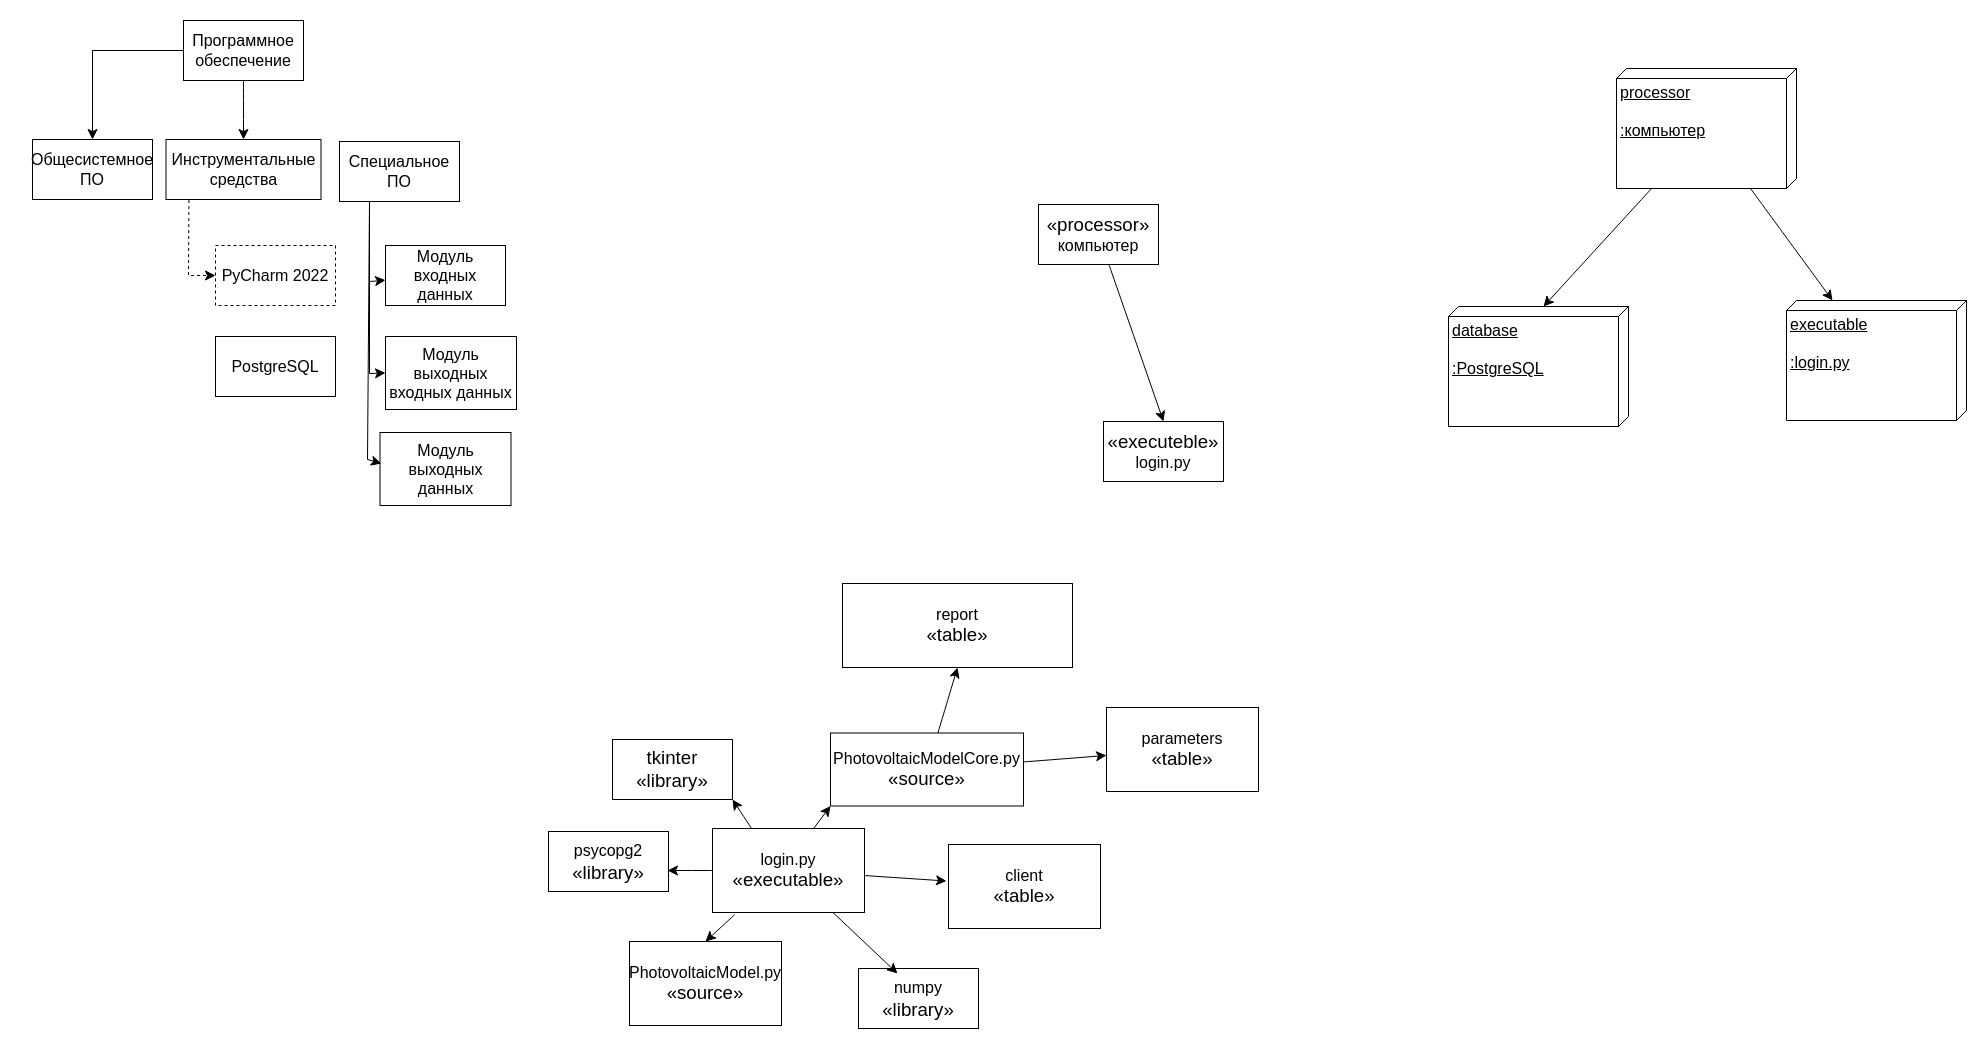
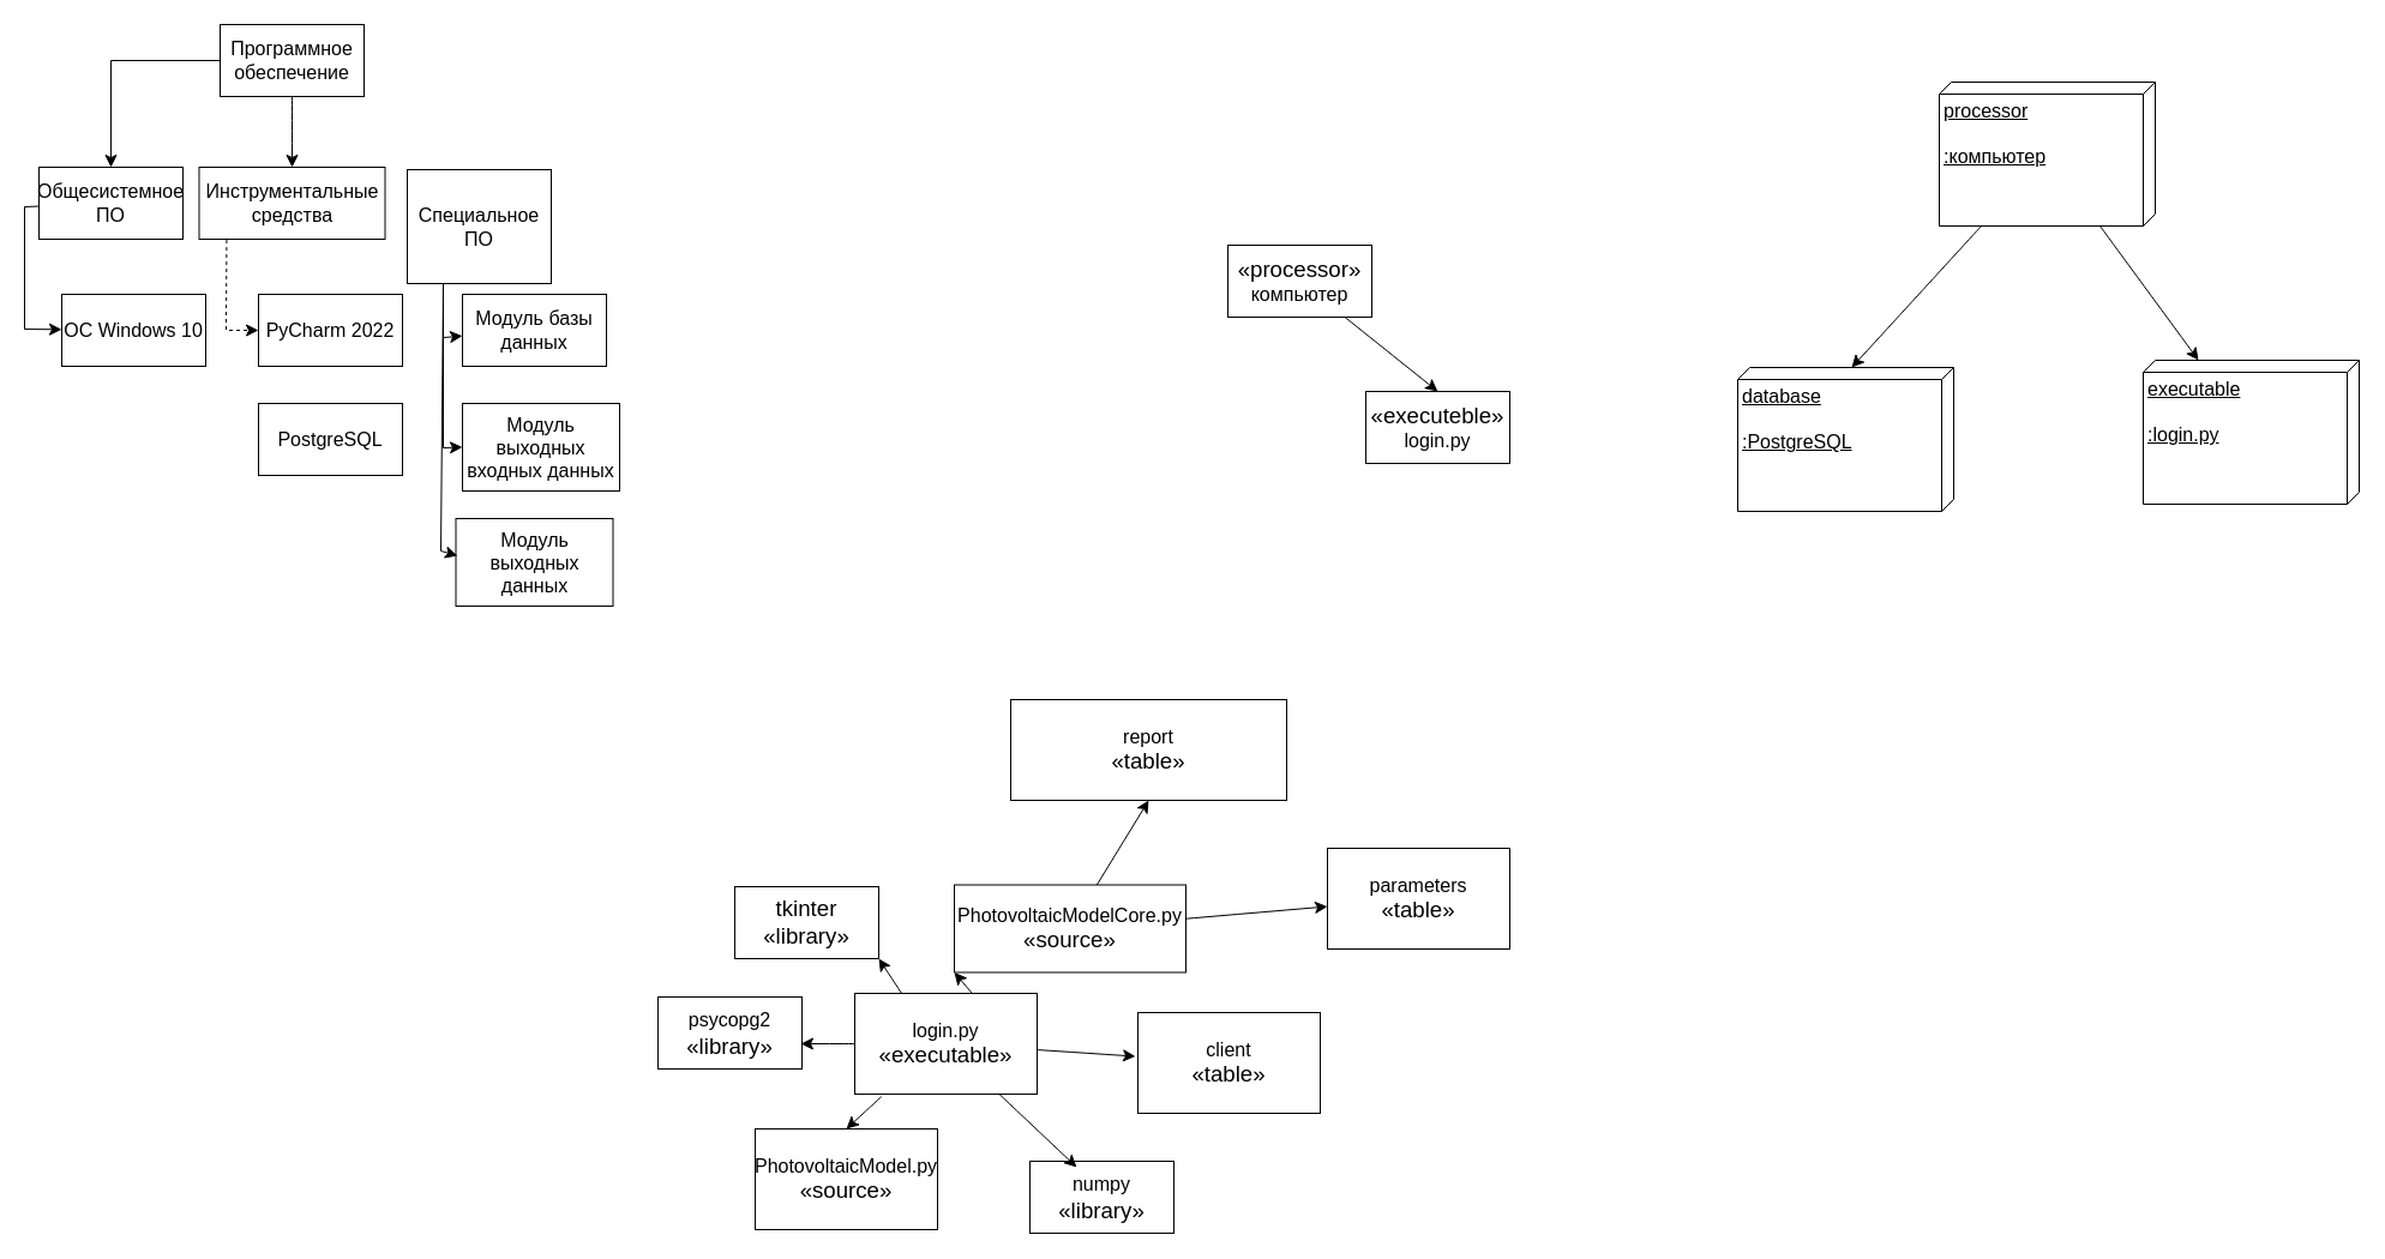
  <mxCell id="0" />
  <mxCell id="1" parent="0" />
  <mxCell id="2" value="" style="edgeStyle=none;rounded=0;orthogonalLoop=1;jettySize=auto;html=1;fontSize=12;startSize=8;endSize=8;" parent="1" source="4" target="6" edge="1"><mxGeometry relative="1" as="geometry"><Array as="points"><mxPoint x="92" y="50" /></Array></mxGeometry></mxCell>
  <mxCell id="3" value="" style="edgeStyle=none;curved=1;rounded=0;orthogonalLoop=1;jettySize=auto;html=1;fontSize=12;startSize=8;endSize=8;" parent="1" source="4" target="7" edge="1"><mxGeometry relative="1" as="geometry" /></mxCell>
  <mxCell id="4" value="Программное обеспечение" style="rounded=0;whiteSpace=wrap;html=1;fontSize=16;" parent="1" vertex="1"><mxGeometry x="183" y="20" width="120" height="60" as="geometry" /></mxCell>
+ <mxCell id="5" value="" style="edgeStyle=none;rounded=0;orthogonalLoop=1;jettySize=auto;html=1;fontSize=12;startSize=8;endSize=8;" parent="1" source="6" target="9" edge="1"><mxGeometry relative="1" as="geometry"><Array as="points"><mxPoint x="20" y="172" /><mxPoint x="20" y="274" /></Array></mxGeometry></mxCell>
  <mxCell id="6" value="Общесистемное ПО" style="rounded=0;whiteSpace=wrap;html=1;fontSize=16;" parent="1" vertex="1"><mxGeometry x="32" y="139" width="120" height="60" as="geometry" /></mxCell>
  <mxCell id="7" value="Инструментальные средства" style="whiteSpace=wrap;html=1;fontSize=16;rounded=0;" parent="1" vertex="1"><mxGeometry x="165.5" y="139" width="155" height="60" as="geometry" /></mxCell>
- <mxCell id="8" value="Специальное ПО" style="whiteSpace=wrap;html=1;fontSize=16;rounded=0;" parent="1" vertex="1"><mxGeometry x="339" y="141" width="120" height="60" as="geometry" /></mxCell>
+ <mxCell id="8" value="Специальное ПО" style="whiteSpace=wrap;html=1;fontSize=16;rounded=0;" parent="1" vertex="1"><mxGeometry x="339" y="141" width="120" height="95" as="geometry" /></mxCell>
+ <mxCell id="9" value="ОС Windows 10" style="whiteSpace=wrap;html=1;fontSize=16;rounded=0;" parent="1" vertex="1"><mxGeometry x="51" y="245" width="120" height="60" as="geometry" /></mxCell>
  <mxCell id="10" value="" style="endArrow=classic;html=1;rounded=0;fontSize=12;startSize=8;endSize=8;exitX=0.148;exitY=1.009;exitDx=0;exitDy=0;exitPerimeter=0;entryX=0;entryY=0.5;entryDx=0;entryDy=0;dashed=1;" parent="1" source="7" target="11" edge="1"><mxGeometry width="50" height="50" relative="1" as="geometry"><mxPoint x="195" y="217" as="sourcePoint" /><mxPoint x="188" y="302" as="targetPoint" /><Array as="points"><mxPoint x="188" y="275" /></Array></mxGeometry></mxCell>
- <mxCell id="11" value="PyCharm 2022" style="rounded=0;whiteSpace=wrap;html=1;fontSize=16;dashed=1;" parent="1" vertex="1"><mxGeometry x="215" y="245" width="120" height="60" as="geometry" /></mxCell>
+ <mxCell id="11" value="PyCharm 2022" style="rounded=0;whiteSpace=wrap;html=1;fontSize=16;" parent="1" vertex="1"><mxGeometry x="215" y="245" width="120" height="60" as="geometry" /></mxCell>
  <mxCell id="12" value="PostgreSQL" style="rounded=0;whiteSpace=wrap;html=1;fontSize=16;" parent="1" vertex="1"><mxGeometry x="215" y="336" width="120" height="60" as="geometry" /></mxCell>
  <mxCell id="13" value="" style="endArrow=classic;html=1;rounded=0;fontSize=12;startSize=8;endSize=8;exitX=0.25;exitY=1;exitDx=0;exitDy=0;" parent="1" source="8" target="14" edge="1"><mxGeometry width="50" height="50" relative="1" as="geometry"><mxPoint x="369" y="201" as="sourcePoint" /><mxPoint x="369" y="278" as="targetPoint" /><Array as="points"><mxPoint x="369" y="281" /></Array></mxGeometry></mxCell>
- <mxCell id="14" value="Модуль входных данных" style="rounded=0;whiteSpace=wrap;html=1;fontSize=16;" parent="1" vertex="1"><mxGeometry x="385" y="245" width="120" height="60" as="geometry" /></mxCell>
+ <mxCell id="14" value="Модуль базы данных" style="rounded=0;whiteSpace=wrap;html=1;fontSize=16;" parent="1" vertex="1"><mxGeometry x="385" y="245" width="120" height="60" as="geometry" /></mxCell>
  <mxCell id="15" value="Модуль выходных входных данных" style="rounded=0;whiteSpace=wrap;html=1;fontSize=16;" parent="1" vertex="1"><mxGeometry x="385" y="336" width="131" height="73" as="geometry" /></mxCell>
  <mxCell id="16" value="" style="endArrow=classic;html=1;rounded=0;fontSize=12;startSize=8;endSize=8;exitX=0.25;exitY=1;exitDx=0;exitDy=0;entryX=0;entryY=0.5;entryDx=0;entryDy=0;" parent="1" source="8" target="15" edge="1"><mxGeometry width="50" height="50" relative="1" as="geometry"><mxPoint x="324" y="465" as="sourcePoint" /><mxPoint x="374" y="415" as="targetPoint" /><Array as="points"><mxPoint x="369" y="373" /></Array></mxGeometry></mxCell>
  <mxCell id="17" style="edgeStyle=none;curved=1;rounded=0;orthogonalLoop=1;jettySize=auto;html=1;entryX=1;entryY=1;entryDx=0;entryDy=0;fontSize=12;startSize=8;endSize=8;" parent="1" target="20" edge="1"><mxGeometry relative="1" as="geometry"><mxPoint x="752.384" y="830" as="sourcePoint" /></mxGeometry></mxCell>
  <mxCell id="18" style="edgeStyle=none;curved=1;rounded=0;orthogonalLoop=1;jettySize=auto;html=1;entryX=0;entryY=1;entryDx=0;entryDy=0;fontSize=12;startSize=8;endSize=8;" parent="1" target="23" edge="1"><mxGeometry relative="1" as="geometry"><mxPoint x="811.579" y="830" as="sourcePoint" /></mxGeometry></mxCell>
  <mxCell id="19" style="edgeStyle=none;curved=1;rounded=0;orthogonalLoop=1;jettySize=auto;html=1;entryX=0.5;entryY=0;entryDx=0;entryDy=0;fontSize=12;startSize=8;endSize=8;" parent="1" target="24" edge="1"><mxGeometry relative="1" as="geometry"><mxPoint x="734.348" y="914" as="sourcePoint" /></mxGeometry></mxCell>
  <mxCell id="20" value="&lt;span class=&quot;a&quot;&gt;&lt;span style=&quot;font-size:14.0pt;&lt;br/&gt;line-height:150%;mso-fareast-font-family:Calibri;mso-fareast-theme-font:minor-latin;&lt;br/&gt;mso-ansi-language:RU;mso-fareast-language:EN-US;mso-bidi-language:AR-SA&quot;&gt;tkinter&lt;br&gt;«library»&lt;/span&gt;&lt;/span&gt;" style="rounded=0;whiteSpace=wrap;html=1;fontSize=16;" parent="1" vertex="1"><mxGeometry x="612" y="739" width="120" height="60" as="geometry" /></mxCell>
  <mxCell id="21" style="edgeStyle=none;curved=1;rounded=0;orthogonalLoop=1;jettySize=auto;html=1;fontSize=12;startSize=8;endSize=8;" edge="1" parent="1" source="23" target="35"><mxGeometry relative="1" as="geometry" /></mxCell>
  <mxCell id="22" style="edgeStyle=none;curved=1;rounded=0;orthogonalLoop=1;jettySize=auto;html=1;entryX=0.5;entryY=1;entryDx=0;entryDy=0;fontSize=12;startSize=8;endSize=8;" edge="1" parent="1" source="23" target="39"><mxGeometry relative="1" as="geometry" /></mxCell>
- <mxCell id="23" value="&lt;span class=&quot;a&quot;&gt;PhotovoltaicModelCore.py&lt;br&gt;&lt;span style=&quot;font-size:14.0pt;&lt;br/&gt;line-height:150%;mso-fareast-font-family:Calibri;mso-fareast-theme-font:minor-latin;&lt;br/&gt;mso-ansi-language:RU;mso-fareast-language:EN-US;mso-bidi-language:AR-SA&quot;&gt;«source»&lt;/span&gt;&lt;/span&gt;" style="rounded=0;whiteSpace=wrap;html=1;fontSize=16;" parent="1" vertex="1"><mxGeometry x="830" y="732.5" width="193" height="73" as="geometry" /></mxCell>
+ <mxCell id="23" value="&lt;span class=&quot;a&quot;&gt;PhotovoltaicModelCore.py&lt;br&gt;&lt;span style=&quot;font-size:14.0pt;&lt;br/&gt;line-height:150%;mso-fareast-font-family:Calibri;mso-fareast-theme-font:minor-latin;&lt;br/&gt;mso-ansi-language:RU;mso-fareast-language:EN-US;mso-bidi-language:AR-SA&quot;&gt;«source»&lt;/span&gt;&lt;/span&gt;" style="rounded=0;whiteSpace=wrap;html=1;fontSize=16;" parent="1" vertex="1"><mxGeometry x="795" y="737.5" width="193" height="73" as="geometry" /></mxCell>
  <mxCell id="24" value="PhotovoltaicModel.py&lt;br&gt;&lt;span class=&quot;a&quot;&gt;&lt;span style=&quot;font-size:14.0pt;&lt;br/&gt;line-height:150%;mso-fareast-font-family:Calibri;mso-fareast-theme-font:minor-latin;&lt;br/&gt;mso-ansi-language:RU;mso-fareast-language:EN-US;mso-bidi-language:AR-SA&quot;&gt;«source»&lt;/span&gt;&lt;/span&gt;" style="rounded=0;whiteSpace=wrap;html=1;fontSize=16;" parent="1" vertex="1"><mxGeometry x="629" y="941" width="152" height="84" as="geometry" /></mxCell>
  <mxCell id="25" style="edgeStyle=none;curved=1;rounded=0;orthogonalLoop=1;jettySize=auto;html=1;entryX=0.5;entryY=0;entryDx=0;entryDy=0;fontSize=12;startSize=8;endSize=8;" parent="1" source="26" target="27" edge="1"><mxGeometry relative="1" as="geometry" /></mxCell>
- <mxCell id="26" value="&lt;span class=&quot;a&quot;&gt;&lt;span style=&quot;font-size:14.0pt;&lt;br/&gt;line-height:150%;mso-fareast-font-family:Calibri;mso-fareast-theme-font:minor-latin;&lt;br/&gt;mso-ansi-language:RU;mso-fareast-language:EN-US;mso-bidi-language:AR-SA&quot;&gt;«processor»&lt;br&gt;&lt;/span&gt;&lt;/span&gt;компьютер" style="rounded=0;whiteSpace=wrap;html=1;fontSize=16;" parent="1" vertex="1"><mxGeometry x="1038" y="204" width="120" height="60" as="geometry" /></mxCell>
- <mxCell id="27" value="&lt;span class=&quot;a&quot;&gt;&lt;span style=&quot;font-size:14.0pt;&lt;br/&gt;line-height:150%;mso-fareast-font-family:Calibri;mso-fareast-theme-font:minor-latin;&lt;br/&gt;mso-ansi-language:RU;mso-fareast-language:EN-US;mso-bidi-language:AR-SA&quot;&gt;«executeble»&lt;br&gt;&lt;/span&gt;&lt;/span&gt;login.py" style="rounded=0;whiteSpace=wrap;html=1;fontSize=16;" parent="1" vertex="1"><mxGeometry x="1103" y="421" width="120" height="60" as="geometry" /></mxCell>
+ <mxCell id="26" value="&lt;span class=&quot;a&quot;&gt;&lt;span style=&quot;font-size:14.0pt;&lt;br/&gt;line-height:150%;mso-fareast-font-family:Calibri;mso-fareast-theme-font:minor-latin;&lt;br/&gt;mso-ansi-language:RU;mso-fareast-language:EN-US;mso-bidi-language:AR-SA&quot;&gt;«processor»&lt;br&gt;&lt;/span&gt;&lt;/span&gt;компьютер" style="rounded=0;whiteSpace=wrap;html=1;fontSize=16;" parent="1" vertex="1"><mxGeometry x="1023" y="204" width="120" height="60" as="geometry" /></mxCell>
+ <mxCell id="27" value="&lt;span class=&quot;a&quot;&gt;&lt;span style=&quot;font-size:14.0pt;&lt;br/&gt;line-height:150%;mso-fareast-font-family:Calibri;mso-fareast-theme-font:minor-latin;&lt;br/&gt;mso-ansi-language:RU;mso-fareast-language:EN-US;mso-bidi-language:AR-SA&quot;&gt;«executeble»&lt;br&gt;&lt;/span&gt;&lt;/span&gt;login.py" style="rounded=0;whiteSpace=wrap;html=1;fontSize=16;" parent="1" vertex="1"><mxGeometry x="1138" y="326" width="120" height="60" as="geometry" /></mxCell>
  <mxCell id="28" value="Модуль выходных данных" style="rounded=0;whiteSpace=wrap;html=1;fontSize=16;" parent="1" vertex="1"><mxGeometry x="379.5" y="432" width="131" height="73" as="geometry" /></mxCell>
  <mxCell id="29" value="" style="endArrow=classic;html=1;rounded=0;fontSize=12;startSize=8;endSize=8;exitX=0.25;exitY=1;exitDx=0;exitDy=0;entryX=0.011;entryY=0.425;entryDx=0;entryDy=0;entryPerimeter=0;" parent="1" source="8" target="28" edge="1"><mxGeometry width="50" height="50" relative="1" as="geometry"><mxPoint x="277" y="538" as="sourcePoint" /><mxPoint x="327" y="488" as="targetPoint" /><Array as="points"><mxPoint x="367" y="459" /></Array></mxGeometry></mxCell>
  <mxCell id="30" style="edgeStyle=none;curved=1;rounded=0;orthogonalLoop=1;jettySize=auto;html=1;fontSize=12;startSize=8;endSize=8;" edge="1" parent="1"><mxGeometry relative="1" as="geometry"><mxPoint x="946" y="891" as="targetPoint" /><mxPoint x="946" y="891" as="sourcePoint" /></mxGeometry></mxCell>
  <mxCell id="31" value="" style="edgeStyle=none;curved=1;rounded=0;orthogonalLoop=1;jettySize=auto;html=1;fontSize=12;startSize=8;endSize=8;" edge="1" parent="1" source="32"><mxGeometry relative="1" as="geometry"><mxPoint x="667" y="870" as="targetPoint" /></mxGeometry></mxCell>
  <mxCell id="32" value="login.py&lt;br&gt;&lt;span class=&quot;a&quot;&gt;&lt;span style=&quot;font-size:14.0pt;&lt;br/&gt;line-height:150%;mso-fareast-font-family:Calibri;mso-fareast-theme-font:minor-latin;&lt;br/&gt;mso-ansi-language:RU;mso-fareast-language:EN-US;mso-bidi-language:AR-SA&quot;&gt;«executable»&lt;/span&gt;&lt;/span&gt;" style="rounded=0;whiteSpace=wrap;html=1;fontSize=16;" parent="1" vertex="1"><mxGeometry x="712" y="828" width="152" height="84" as="geometry" /></mxCell>
  <mxCell id="33" value="" style="edgeStyle=none;curved=1;rounded=0;orthogonalLoop=1;jettySize=auto;html=1;fontSize=12;startSize=8;endSize=8;" edge="1" parent="1" source="32"><mxGeometry relative="1" as="geometry"><mxPoint x="946" y="880.509" as="targetPoint" /><mxPoint x="864" y="880" as="sourcePoint" /></mxGeometry></mxCell>
  <mxCell id="34" value="client&lt;br&gt;&lt;span class=&quot;a&quot;&gt;&lt;span style=&quot;font-size:14.0pt;&lt;br/&gt;line-height:150%;mso-fareast-font-family:Calibri;mso-fareast-theme-font:minor-latin;&lt;br/&gt;mso-ansi-language:RU;mso-fareast-language:EN-US;mso-bidi-language:AR-SA&quot;&gt;«table»&lt;/span&gt;&lt;/span&gt;" style="rounded=0;whiteSpace=wrap;html=1;fontSize=16;" vertex="1" parent="1"><mxGeometry x="948" y="844" width="152" height="84" as="geometry" /></mxCell>
  <mxCell id="35" value="parameters&lt;br&gt;&lt;span class=&quot;a&quot;&gt;&lt;span style=&quot;font-size:14.0pt;&lt;br/&gt;line-height:150%;mso-fareast-font-family:Calibri;mso-fareast-theme-font:minor-latin;&lt;br/&gt;mso-ansi-language:RU;mso-fareast-language:EN-US;mso-bidi-language:AR-SA&quot;&gt;«table»&lt;/span&gt;&lt;/span&gt;" style="rounded=0;whiteSpace=wrap;html=1;fontSize=16;" vertex="1" parent="1"><mxGeometry x="1106" y="707" width="152" height="84" as="geometry" /></mxCell>
  <mxCell id="36" value="&lt;span class=&quot;a&quot;&gt;psycopg2&lt;span style=&quot;font-size:14.0pt;&lt;br/&gt;line-height:150%;mso-fareast-font-family:Calibri;mso-fareast-theme-font:minor-latin;&lt;br/&gt;mso-ansi-language:RU;mso-fareast-language:EN-US;mso-bidi-language:AR-SA&quot;&gt;&lt;br&gt;«library»&lt;/span&gt;&lt;/span&gt;" style="rounded=0;whiteSpace=wrap;html=1;fontSize=16;" vertex="1" parent="1"><mxGeometry x="548" y="831" width="120" height="60" as="geometry" /></mxCell>
  <mxCell id="37" value="&lt;span class=&quot;a&quot;&gt;numpy&lt;span style=&quot;font-size:14.0pt;&lt;br/&gt;line-height:150%;mso-fareast-font-family:Calibri;mso-fareast-theme-font:minor-latin;&lt;br/&gt;mso-ansi-language:RU;mso-fareast-language:EN-US;mso-bidi-language:AR-SA&quot;&gt;&lt;br&gt;«library»&lt;/span&gt;&lt;/span&gt;" style="rounded=0;whiteSpace=wrap;html=1;fontSize=16;" vertex="1" parent="1"><mxGeometry x="858" y="968" width="120" height="60" as="geometry" /></mxCell>
  <mxCell id="38" style="edgeStyle=none;curved=1;rounded=0;orthogonalLoop=1;jettySize=auto;html=1;entryX=0.325;entryY=0.083;entryDx=0;entryDy=0;entryPerimeter=0;fontSize=12;startSize=8;endSize=8;" edge="1" parent="1" source="32" target="37"><mxGeometry relative="1" as="geometry" /></mxCell>
  <mxCell id="39" value="report&lt;br&gt;&lt;span class=&quot;a&quot;&gt;&lt;span style=&quot;font-size:14.0pt;&lt;br/&gt;line-height:150%;mso-fareast-font-family:Calibri;mso-fareast-theme-font:minor-latin;&lt;br/&gt;mso-ansi-language:RU;mso-fareast-language:EN-US;mso-bidi-language:AR-SA&quot;&gt;«table»&lt;/span&gt;&lt;/span&gt;" style="rounded=0;whiteSpace=wrap;html=1;fontSize=16;" vertex="1" parent="1"><mxGeometry x="842" y="583" width="230" height="84" as="geometry" /></mxCell>
  <mxCell id="40" style="edgeStyle=none;curved=1;rounded=0;orthogonalLoop=1;jettySize=auto;html=1;fontSize=12;startSize=8;endSize=8;" edge="1" parent="1" source="41" target="43"><mxGeometry relative="1" as="geometry" /></mxCell>
  <mxCell id="41" value="&lt;span class=&quot;a&quot;&gt;&lt;/span&gt;&lt;span class=&quot;a&quot;&gt;&lt;/span&gt;&lt;span class=&quot;a&quot;&gt;&lt;/span&gt;processor&lt;br&gt;&lt;br&gt;:компьютер" style="verticalAlign=top;align=left;spacingTop=8;spacingLeft=2;spacingRight=12;shape=cube;size=10;direction=south;fontStyle=4;html=1;whiteSpace=wrap;fontSize=16;" vertex="1" parent="1"><mxGeometry x="1616" y="68" width="180" height="120" as="geometry" /></mxCell>
  <mxCell id="42" value="database&lt;br&gt;&lt;br&gt;:PostgreSQL" style="verticalAlign=top;align=left;spacingTop=8;spacingLeft=2;spacingRight=12;shape=cube;size=10;direction=south;fontStyle=4;html=1;whiteSpace=wrap;fontSize=16;" vertex="1" parent="1"><mxGeometry x="1448" y="306" width="180" height="120" as="geometry" /></mxCell>
  <mxCell id="43" value="executable&lt;br&gt;&lt;br&gt;:login.py" style="verticalAlign=top;align=left;spacingTop=8;spacingLeft=2;spacingRight=12;shape=cube;size=10;direction=south;fontStyle=4;html=1;whiteSpace=wrap;fontSize=16;" vertex="1" parent="1"><mxGeometry x="1786" y="300" width="180" height="120" as="geometry" /></mxCell>
  <mxCell id="44" style="edgeStyle=none;curved=1;rounded=0;orthogonalLoop=1;jettySize=auto;html=1;entryX=0;entryY=0;entryDx=0;entryDy=85;entryPerimeter=0;fontSize=12;startSize=8;endSize=8;" edge="1" parent="1" source="41" target="42"><mxGeometry relative="1" as="geometry" /></mxCell>
